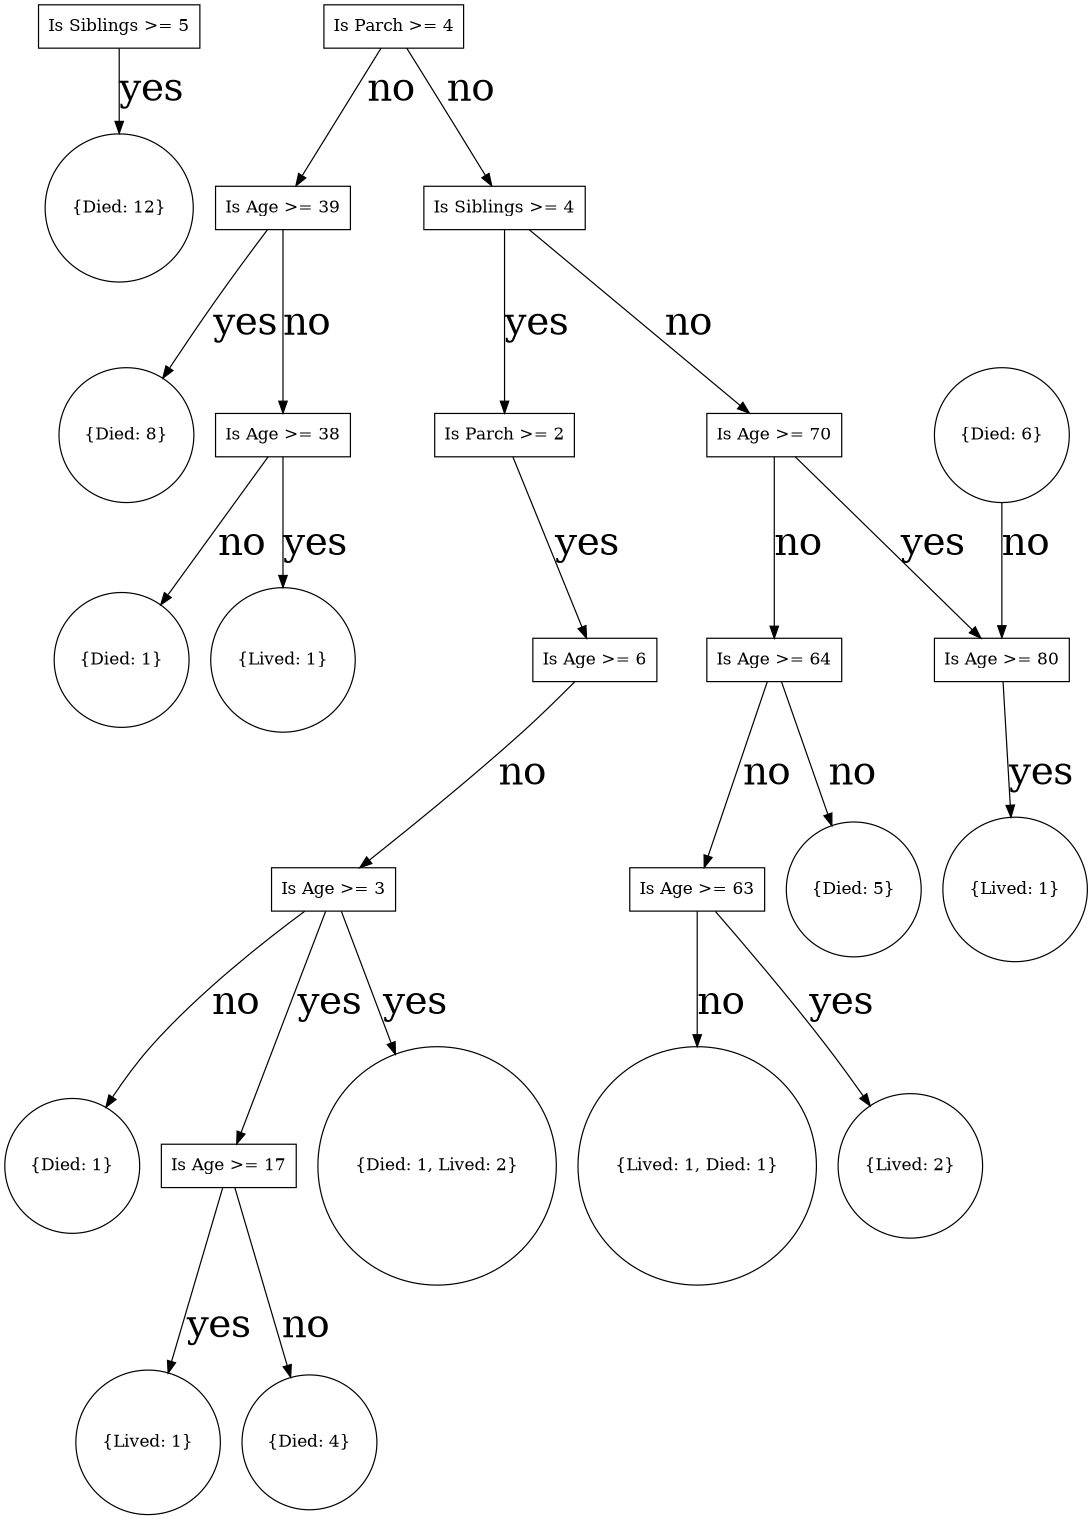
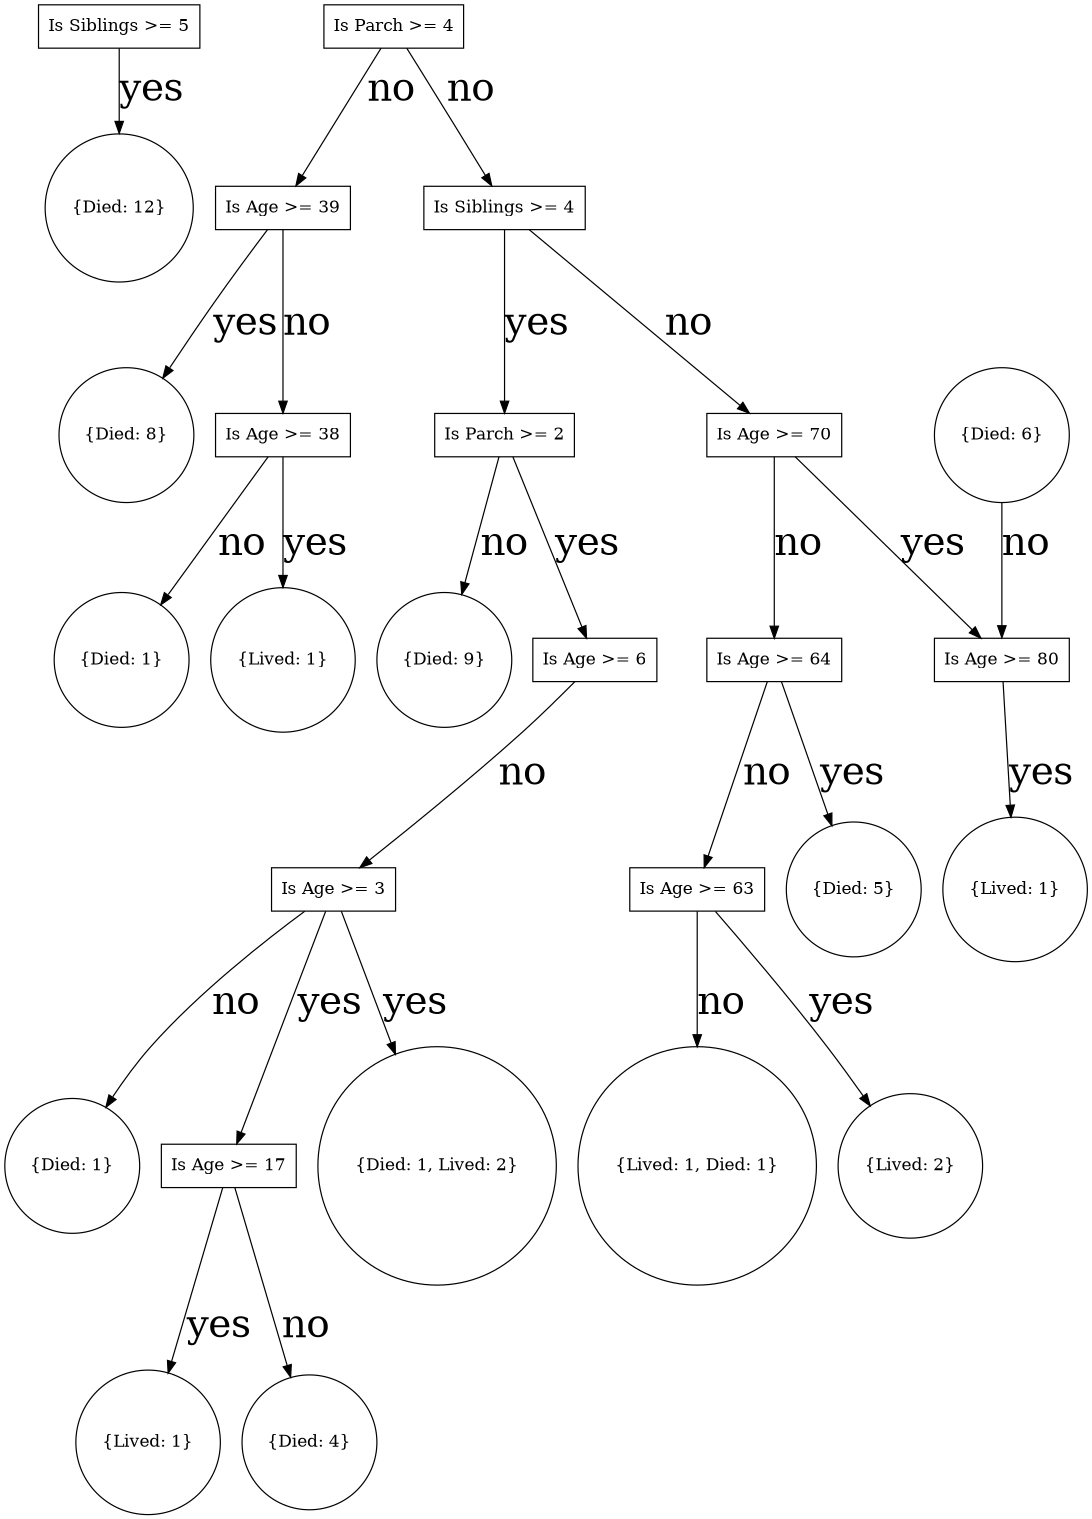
  digraph {
    node [shape=circle]
    edge [fontsize=32]
    n1 [label="Is Siblings >= 5" shape=box]
    n2 [label="{Died: 12}"]
    n3 [label="Is Parch >= 4" shape=box]
    n4 [label="Is Age >= 39" shape=box]
    n5 [label="Is Siblings >= 4" shape=box]
    n6 [label="{Died: 8}"]
    n7 [label="Is Age >= 38" shape=box]
    n8 [label="Is Parch >= 2" shape=box]
    n9 [label="Is Age >= 70" shape=box]
    n10 [label="{Lived: 1}"]
    n11 [label="{Died: 1}"]
    n12 [label="Is Age >= 6" shape=box]
+   n13 [label="{Died: 9}"]
    n14 [label="Is Age >= 80" shape=box]
    n15 [label="Is Age >= 64" shape=box]
    n16 [label="Is Age >= 3" shape=box]
    n17 [label="{Lived: 1}"]
    n18 [label="{Died: 5}"]
    n19 [label="Is Age >= 63" shape=box]
    n20 [label="Is Age >= 17" shape=box]
    n21 [label="{Lived: 1}"]
    n22 [label="{Died: 4}"]
    n23 [label="{Died: 1, Lived: 2}"]
    n24 [label="{Died: 1}"]
    n25 [label="{Died: 6}"]
    n26 [label="{Lived: 2}"]
    n27 [label="{Lived: 1, Died: 1}"]
    n1 -> n2 [label=yes]
    n3 -> n4 [label=no]
    n3 -> n5 [label=no]
    n4 -> n6 [label=yes]
    n4 -> n7 [label=no]
    n5 -> n8 [label=yes]
    n5 -> n9 [label=no]
    n7 -> n10 [label=yes]
    n7 -> n11 [label=no]
    n8 -> n12 [label=yes]
+   n8 -> n13 [label=no]
    n9 -> n14 [label=yes]
    n9 -> n15 [label=no]
    n12 -> n16 [label=no]
    n14 -> n17 [label=yes]
-   n15 -> n18 [label=no]
+   n15 -> n18 [label=yes]
    n15 -> n19 [label=no]
    n16 -> n20 [label=yes]
    n16 -> n23 [label=yes]
    n16 -> n24 [label=no]
    n19 -> n26 [label=yes]
    n19 -> n27 [label=no]
    n20 -> n21 [label=yes]
    n20 -> n22 [label=no]
    n25 -> n14 [label=no]
  }
